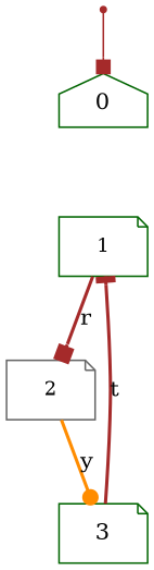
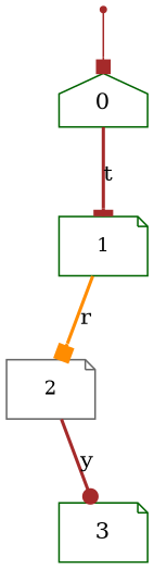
  digraph {
    rankdir=TB
    node [color=darkgreen fontsize=14 shape=note]
    edge [arrowhead=box color=brown style=bold]
    n1 [label=0 shape=house]
    n2 [fontsize=12 label=1]
    n3 [color=gray40 fontsize=12 label=2]
    n4 [label=3]
    n5 [color=brown label=3 shape=point]
-   n4 -> n2 [arrowhead=tee label=t]
-   n2 -> n3 [label=r]
-   n3 -> n4 [arrowhead=dot color=darkorange label=y]
+   n1 -> n2 [arrowhead=tee label=t]
+   n2 -> n3 [color=darkorange label=r]
+   n3 -> n4 [arrowhead=dot label=y]
    n5 -> n1 [style=solid]
  }
